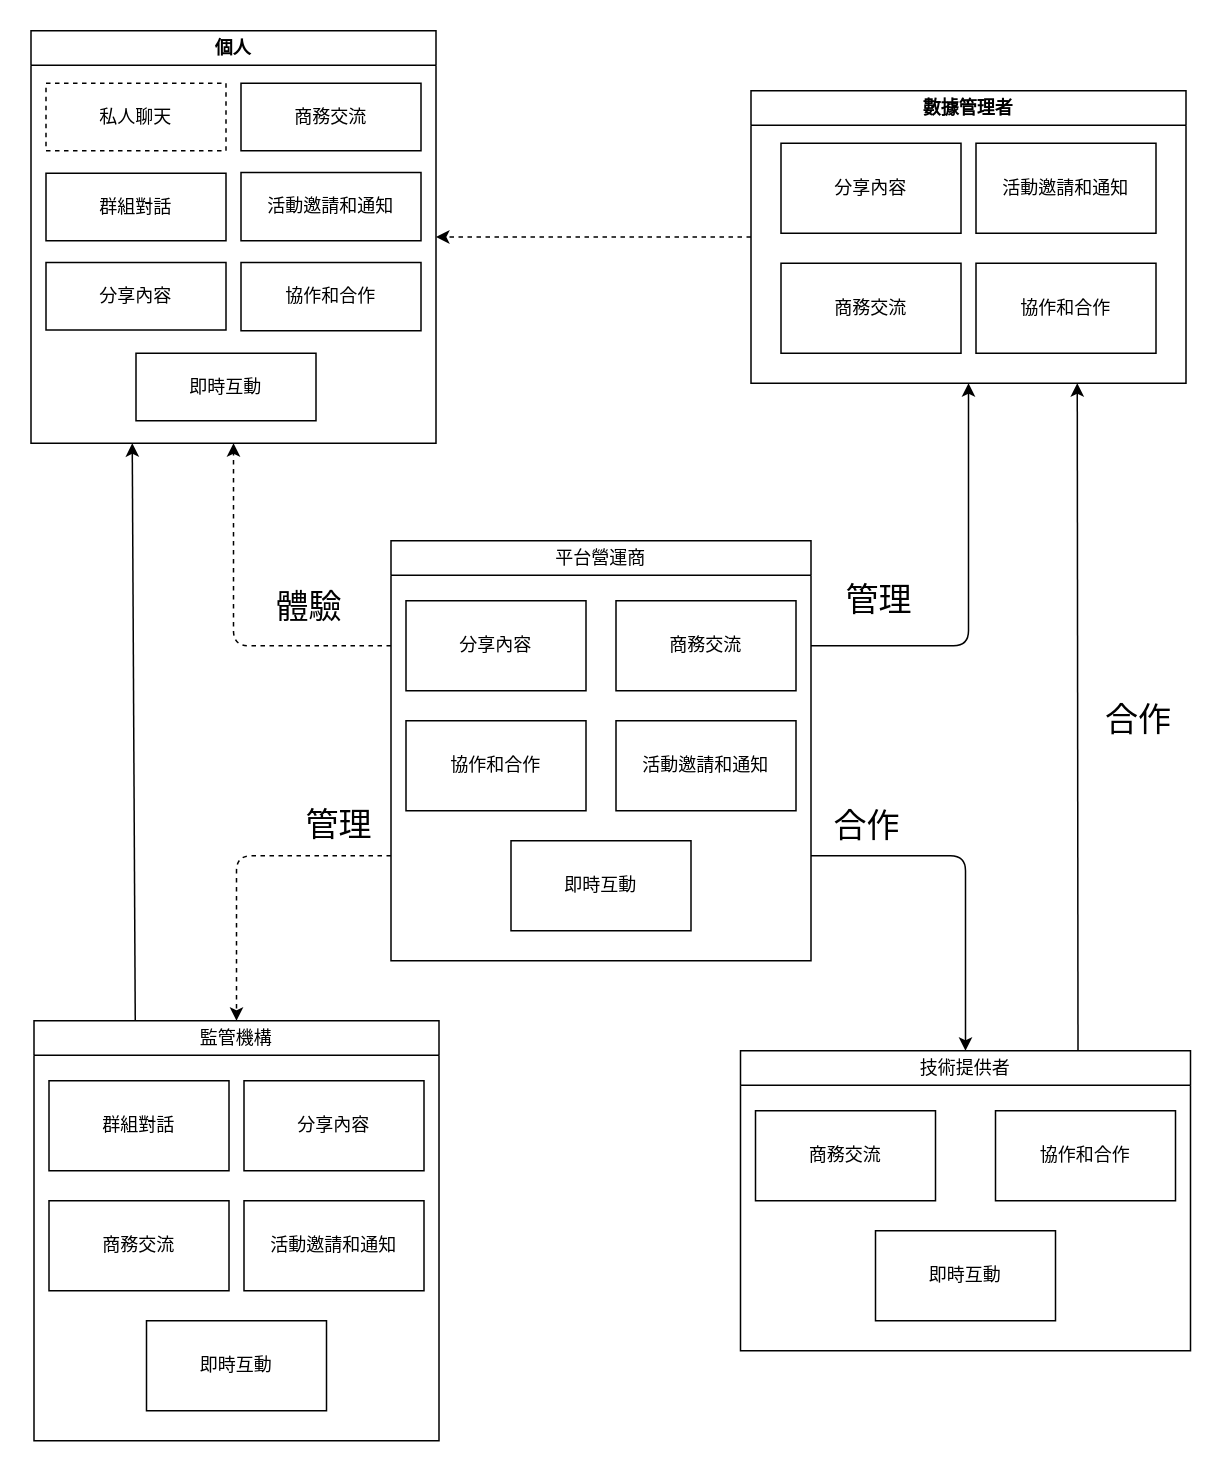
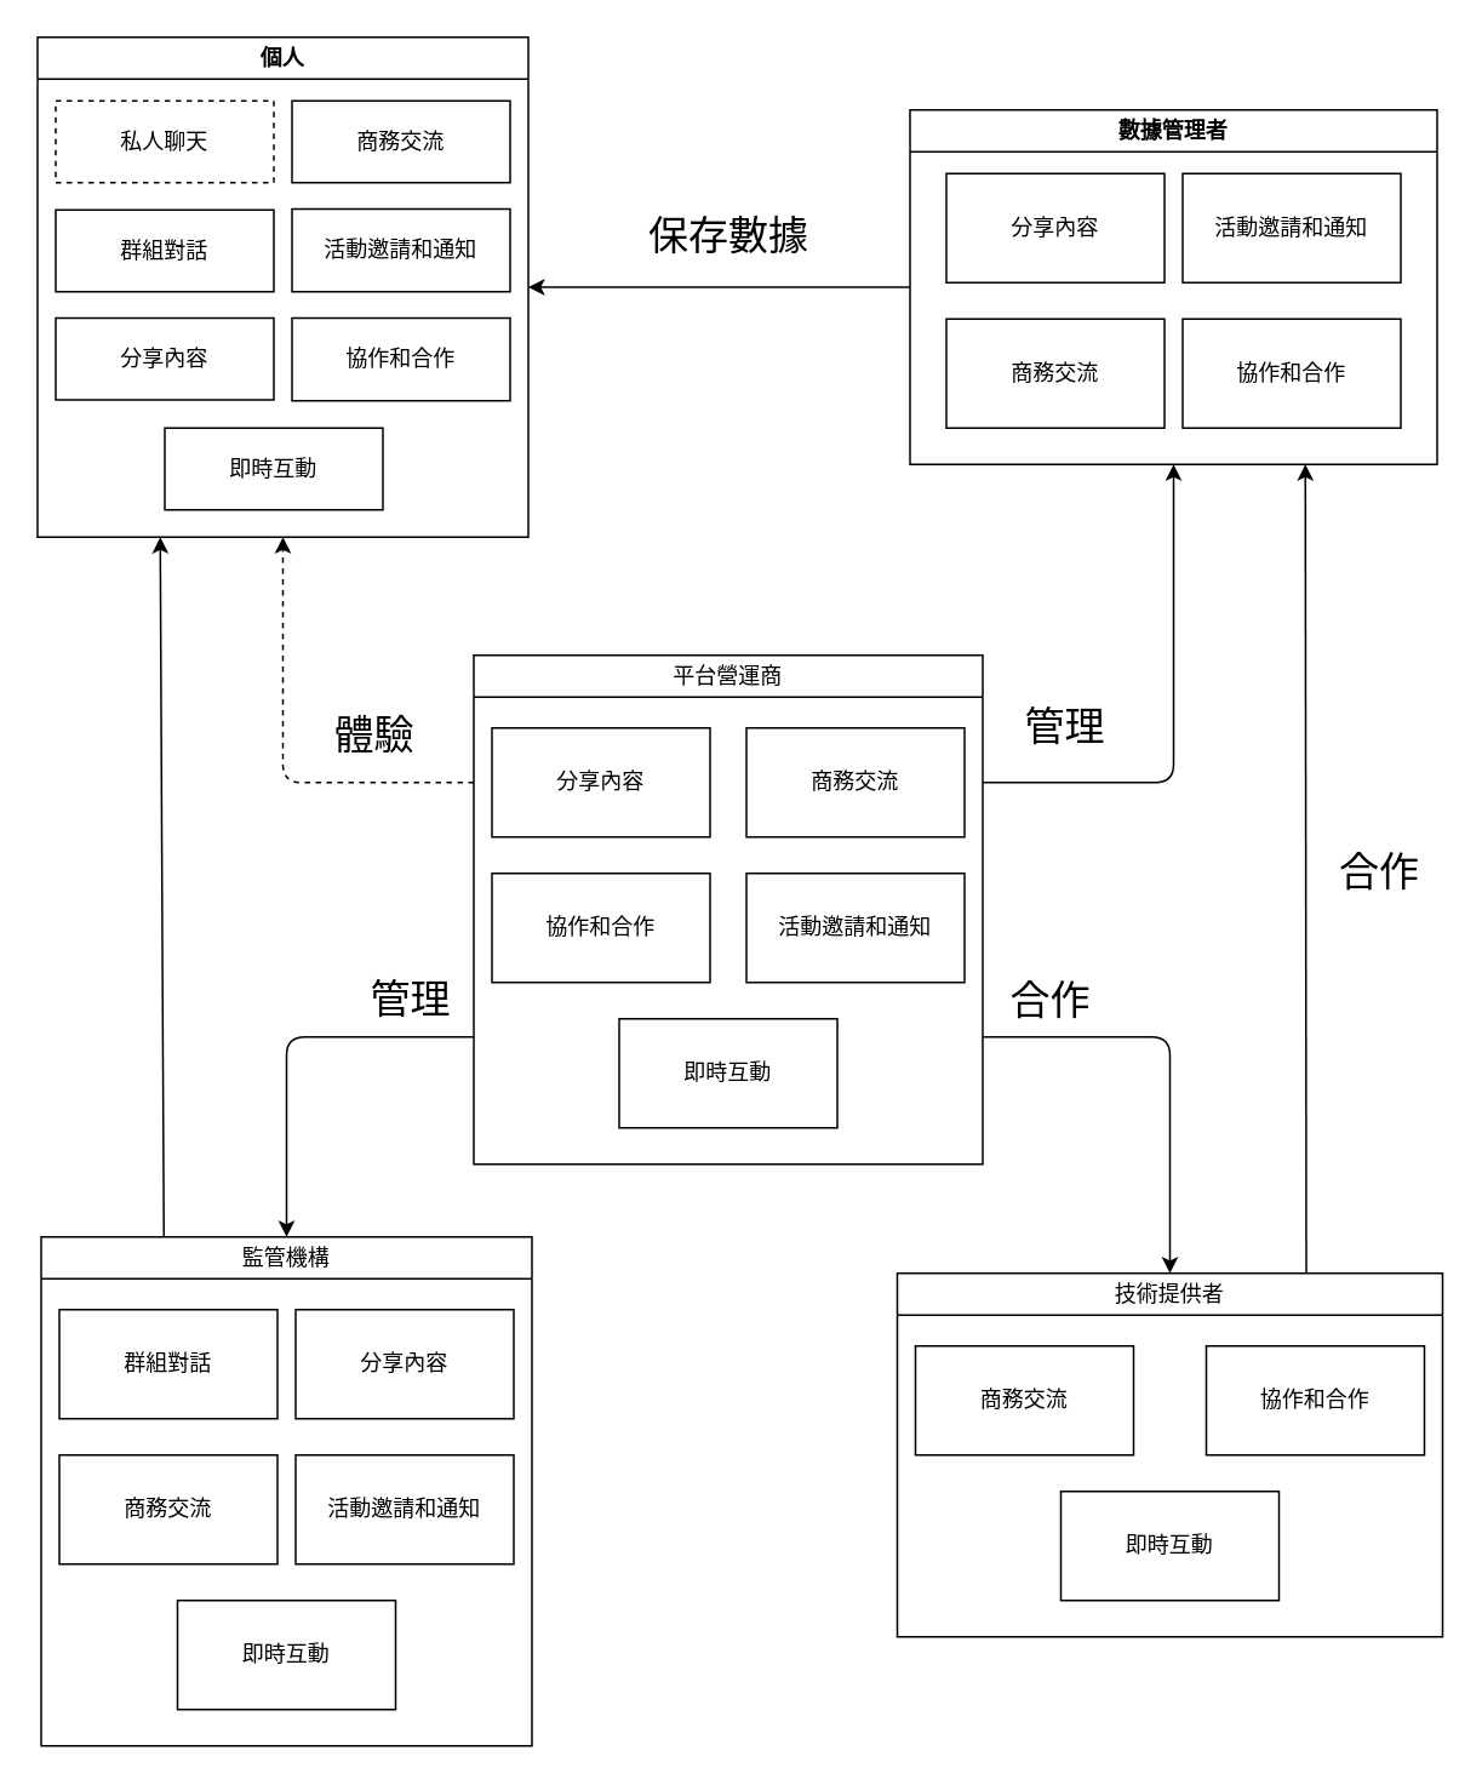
  <mxCell id="0" />
  <mxCell id="1" parent="0" />
  <mxCell id="2" value="個人" style="swimlane;whiteSpace=wrap;html=1;" vertex="1" parent="1"><mxGeometry x="20" y="20" width="270" height="275" as="geometry" /></mxCell>
  <mxCell id="3" value="私人聊天" style="rounded=0;whiteSpace=wrap;html=1;dashed=1;" vertex="1" parent="2"><mxGeometry x="10" y="35" width="120" height="45" as="geometry" /></mxCell>
  <mxCell id="4" value="群組對話" style="rounded=0;whiteSpace=wrap;html=1;" vertex="1" parent="2"><mxGeometry x="10" y="95" width="120" height="45" as="geometry" /></mxCell>
  <mxCell id="5" value="分享內容" style="rounded=0;whiteSpace=wrap;html=1;" vertex="1" parent="2"><mxGeometry x="10" y="154.5" width="120" height="45" as="geometry" /></mxCell>
  <mxCell id="6" value="即時互動" style="rounded=0;whiteSpace=wrap;html=1;" vertex="1" parent="2"><mxGeometry x="70" y="215" width="120" height="45" as="geometry" /></mxCell>
  <mxCell id="7" value="商務交流" style="rounded=0;whiteSpace=wrap;html=1;" vertex="1" parent="2"><mxGeometry x="140" y="35" width="120" height="45" as="geometry" /></mxCell>
  <mxCell id="8" value="活動邀請和通知" style="rounded=0;whiteSpace=wrap;html=1;" vertex="1" parent="2"><mxGeometry x="140" y="94.5" width="120" height="45.5" as="geometry" /></mxCell>
  <mxCell id="9" value="協作和合作" style="rounded=0;whiteSpace=wrap;html=1;" vertex="1" parent="2"><mxGeometry x="140" y="154.5" width="120" height="45.5" as="geometry" /></mxCell>
- <mxCell id="10" style="edgeStyle=none;html=1;exitX=0;exitY=0.5;exitDx=0;exitDy=0;entryX=1;entryY=0.5;entryDx=0;entryDy=0;fontSize=22;dashed=1;" edge="1" parent="1" source="11" target="2"><mxGeometry relative="1" as="geometry" /></mxCell>
+ <mxCell id="10" style="edgeStyle=none;html=1;exitX=0;exitY=0.5;exitDx=0;exitDy=0;entryX=1;entryY=0.5;entryDx=0;entryDy=0;fontSize=22;" edge="1" parent="1" source="11" target="2"><mxGeometry relative="1" as="geometry" /></mxCell>
  <mxCell id="11" value="數據管理者" style="swimlane;whiteSpace=wrap;html=1;" vertex="1" parent="1"><mxGeometry x="500" y="60" width="290" height="195" as="geometry" /></mxCell>
  <mxCell id="12" value="分享內容" style="rounded=0;whiteSpace=wrap;html=1;" vertex="1" parent="11"><mxGeometry x="20" y="35" width="120" height="60" as="geometry" /></mxCell>
  <mxCell id="13" value="商務交流" style="rounded=0;whiteSpace=wrap;html=1;" vertex="1" parent="11"><mxGeometry x="20" y="115" width="120" height="60" as="geometry" /></mxCell>
  <mxCell id="14" value="協作和合作" style="rounded=0;whiteSpace=wrap;html=1;" vertex="1" parent="11"><mxGeometry x="150" y="115" width="120" height="60" as="geometry" /></mxCell>
  <mxCell id="15" value="活動邀請和通知" style="rounded=0;whiteSpace=wrap;html=1;" vertex="1" parent="11"><mxGeometry x="150" y="35" width="120" height="60" as="geometry" /></mxCell>
  <mxCell id="16" style="edgeStyle=none;html=1;exitX=0;exitY=0.25;exitDx=0;exitDy=0;entryX=0.5;entryY=1;entryDx=0;entryDy=0;dashed=1;" edge="1" parent="1" source="21" target="2"><mxGeometry relative="1" as="geometry"><Array as="points"><mxPoint x="155" y="430" /></Array></mxGeometry></mxCell>
- <mxCell id="17" style="edgeStyle=none;html=1;exitX=0;exitY=0.75;exitDx=0;exitDy=0;entryX=0.5;entryY=0;entryDx=0;entryDy=0;dashed=1;" edge="1" parent="1" source="21" target="33"><mxGeometry relative="1" as="geometry"><mxPoint x="190" y="670" as="targetPoint" /><Array as="points"><mxPoint x="157" y="570" /></Array></mxGeometry></mxCell>
+ <mxCell id="17" style="edgeStyle=none;html=1;exitX=0;exitY=0.75;exitDx=0;exitDy=0;entryX=0.5;entryY=0;entryDx=0;entryDy=0;" edge="1" parent="1" source="21" target="33"><mxGeometry relative="1" as="geometry"><mxPoint x="190" y="670" as="targetPoint" /><Array as="points"><mxPoint x="157" y="570" /></Array></mxGeometry></mxCell>
  <mxCell id="18" value="合作" style="edgeLabel;html=1;align=center;verticalAlign=middle;resizable=0;points=[];fontSize=22;" vertex="1" connectable="0" parent="17"><mxGeometry x="-0.552" y="5" relative="1" as="geometry"><mxPoint x="364" y="-25" as="offset" /></mxGeometry></mxCell>
  <mxCell id="19" style="edgeStyle=none;html=1;exitX=1;exitY=0.75;exitDx=0;exitDy=0;fontSize=22;entryX=0.5;entryY=0;entryDx=0;entryDy=0;" edge="1" parent="1" source="21" target="28"><mxGeometry relative="1" as="geometry"><mxPoint x="635" y="660" as="targetPoint" /><Array as="points"><mxPoint x="643" y="570" /></Array></mxGeometry></mxCell>
  <mxCell id="20" style="edgeStyle=none;html=1;exitX=1;exitY=0.25;exitDx=0;exitDy=0;entryX=0.5;entryY=1;entryDx=0;entryDy=0;fontSize=22;" edge="1" parent="1" source="21" target="11"><mxGeometry relative="1" as="geometry"><Array as="points"><mxPoint x="645" y="430" /></Array></mxGeometry></mxCell>
  <mxCell id="21" value="&lt;span style=&quot;font-weight: 400;&quot;&gt;平台營運商&lt;/span&gt;" style="swimlane;whiteSpace=wrap;html=1;" vertex="1" parent="1"><mxGeometry x="260" y="360" width="280" height="280" as="geometry" /></mxCell>
  <mxCell id="22" value="分享內容" style="rounded=0;whiteSpace=wrap;html=1;" vertex="1" parent="21"><mxGeometry x="10" y="40" width="120" height="60" as="geometry" /></mxCell>
  <mxCell id="23" value="商務交流" style="rounded=0;whiteSpace=wrap;html=1;" vertex="1" parent="21"><mxGeometry x="150" y="40" width="120" height="60" as="geometry" /></mxCell>
  <mxCell id="24" value="協作和合作" style="rounded=0;whiteSpace=wrap;html=1;" vertex="1" parent="21"><mxGeometry x="10" y="120" width="120" height="60" as="geometry" /></mxCell>
  <mxCell id="25" value="活動邀請和通知" style="rounded=0;whiteSpace=wrap;html=1;" vertex="1" parent="21"><mxGeometry x="150" y="120" width="120" height="60" as="geometry" /></mxCell>
  <mxCell id="26" value="即時互動" style="rounded=0;whiteSpace=wrap;html=1;" vertex="1" parent="21"><mxGeometry x="80" y="200" width="120" height="60" as="geometry" /></mxCell>
  <mxCell id="27" style="edgeStyle=none;html=1;exitX=0.75;exitY=0;exitDx=0;exitDy=0;entryX=0.75;entryY=1;entryDx=0;entryDy=0;fontSize=22;" edge="1" parent="1" source="28" target="11"><mxGeometry relative="1" as="geometry" /></mxCell>
  <mxCell id="28" value="&lt;span style=&quot;font-weight: 400;&quot;&gt;技術提供者&lt;/span&gt;" style="swimlane;whiteSpace=wrap;html=1;" vertex="1" parent="1"><mxGeometry x="493" y="700" width="300" height="200" as="geometry" /></mxCell>
  <mxCell id="29" value="商務交流" style="rounded=0;whiteSpace=wrap;html=1;" vertex="1" parent="28"><mxGeometry x="10" y="40" width="120" height="60" as="geometry" /></mxCell>
  <mxCell id="30" value="協作和合作" style="rounded=0;whiteSpace=wrap;html=1;" vertex="1" parent="28"><mxGeometry x="170" y="40" width="120" height="60" as="geometry" /></mxCell>
  <mxCell id="31" value="即時互動" style="rounded=0;whiteSpace=wrap;html=1;" vertex="1" parent="28"><mxGeometry x="90" y="120" width="120" height="60" as="geometry" /></mxCell>
  <mxCell id="32" style="edgeStyle=none;html=1;exitX=0.25;exitY=0;exitDx=0;exitDy=0;entryX=0.25;entryY=1;entryDx=0;entryDy=0;fontSize=22;" edge="1" parent="1" source="33" target="2"><mxGeometry relative="1" as="geometry" /></mxCell>
  <mxCell id="33" value="&lt;span style=&quot;font-weight: 400;&quot;&gt;監管機構&lt;/span&gt;" style="swimlane;whiteSpace=wrap;html=1;" vertex="1" parent="1"><mxGeometry x="22" y="680" width="270" height="280" as="geometry" /></mxCell>
  <mxCell id="34" value="群組對話" style="rounded=0;whiteSpace=wrap;html=1;" vertex="1" parent="33"><mxGeometry x="10" y="40" width="120" height="60" as="geometry" /></mxCell>
  <mxCell id="35" value="分享內容" style="rounded=0;whiteSpace=wrap;html=1;" vertex="1" parent="33"><mxGeometry x="140" y="40" width="120" height="60" as="geometry" /></mxCell>
  <mxCell id="36" value="商務交流" style="rounded=0;whiteSpace=wrap;html=1;" vertex="1" parent="33"><mxGeometry x="10" y="120" width="120" height="60" as="geometry" /></mxCell>
  <mxCell id="37" value="活動邀請和通知" style="rounded=0;whiteSpace=wrap;html=1;" vertex="1" parent="33"><mxGeometry x="140" y="120" width="120" height="60" as="geometry" /></mxCell>
  <mxCell id="38" value="即時互動" style="rounded=0;whiteSpace=wrap;html=1;" vertex="1" parent="33"><mxGeometry x="75" y="200" width="120" height="60" as="geometry" /></mxCell>
  <mxCell id="39" value="體驗" style="text;html=1;align=center;verticalAlign=middle;resizable=0;points=[];autosize=1;strokeColor=none;fillColor=none;fontSize=22;" vertex="1" parent="1"><mxGeometry x="170" y="385" width="70" height="40" as="geometry" /></mxCell>
  <mxCell id="40" value="管理" style="text;html=1;align=center;verticalAlign=middle;resizable=0;points=[];autosize=1;strokeColor=none;fillColor=none;fontSize=22;" vertex="1" parent="1"><mxGeometry x="190" y="530" width="70" height="40" as="geometry" /></mxCell>
  <mxCell id="41" value="管理" style="text;html=1;align=center;verticalAlign=middle;resizable=0;points=[];autosize=1;strokeColor=none;fillColor=none;fontSize=22;" vertex="1" parent="1"><mxGeometry x="550" y="380" width="70" height="40" as="geometry" /></mxCell>
+ <mxCell id="42" value="保存數據" style="text;html=1;align=center;verticalAlign=middle;resizable=0;points=[];autosize=1;strokeColor=none;fillColor=none;fontSize=22;" vertex="1" parent="1"><mxGeometry x="345" y="110" width="110" height="40" as="geometry" /></mxCell>
  <mxCell id="43" value="合作" style="text;html=1;align=center;verticalAlign=middle;resizable=0;points=[];autosize=1;strokeColor=none;fillColor=none;fontSize=22;" vertex="1" parent="1"><mxGeometry x="723" y="460" width="70" height="40" as="geometry" /></mxCell>
